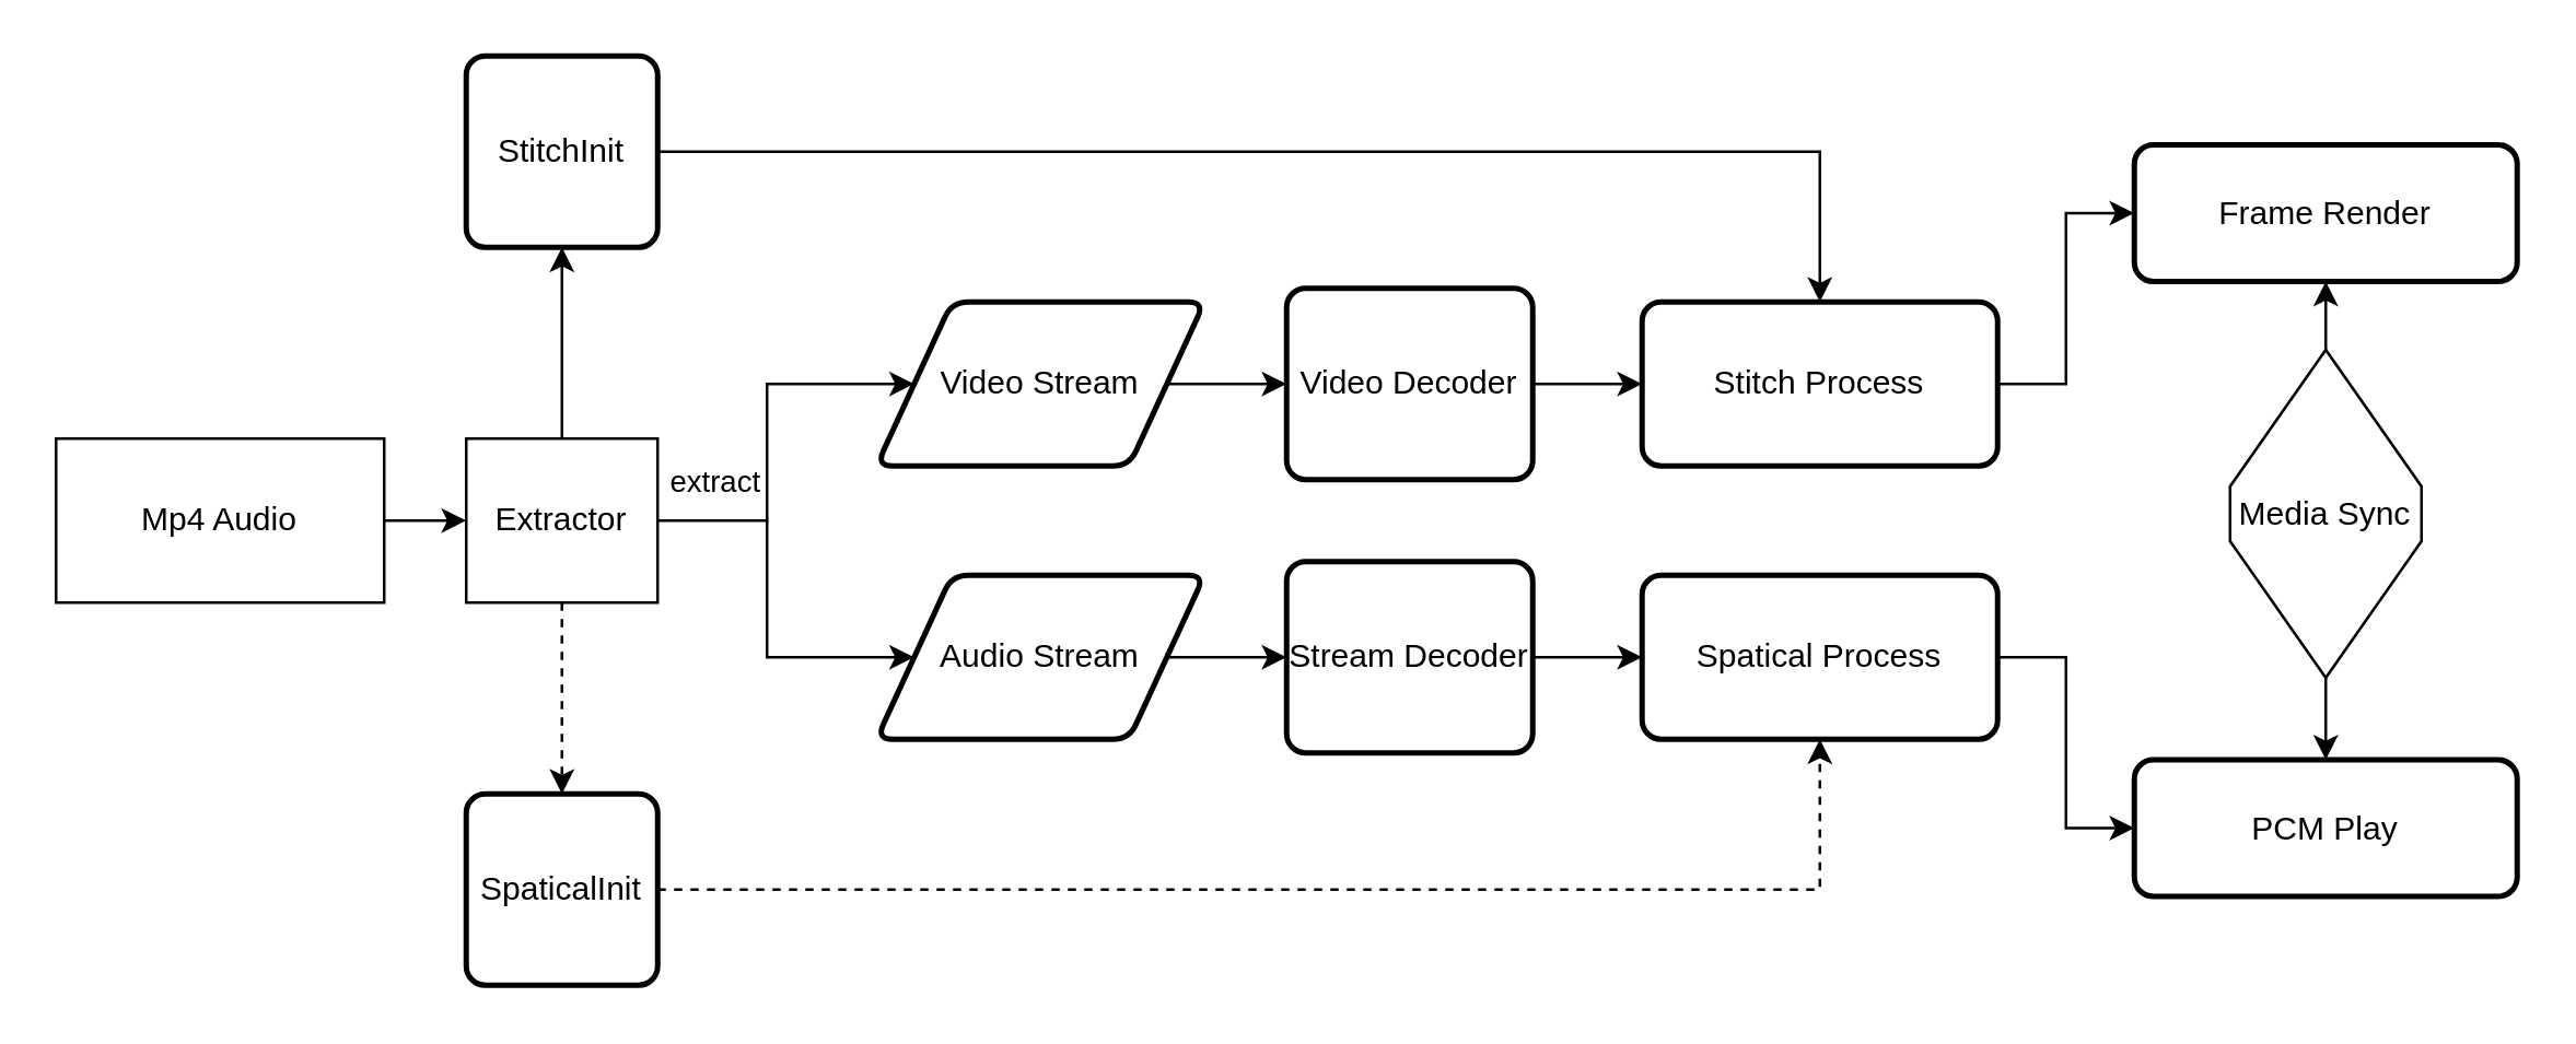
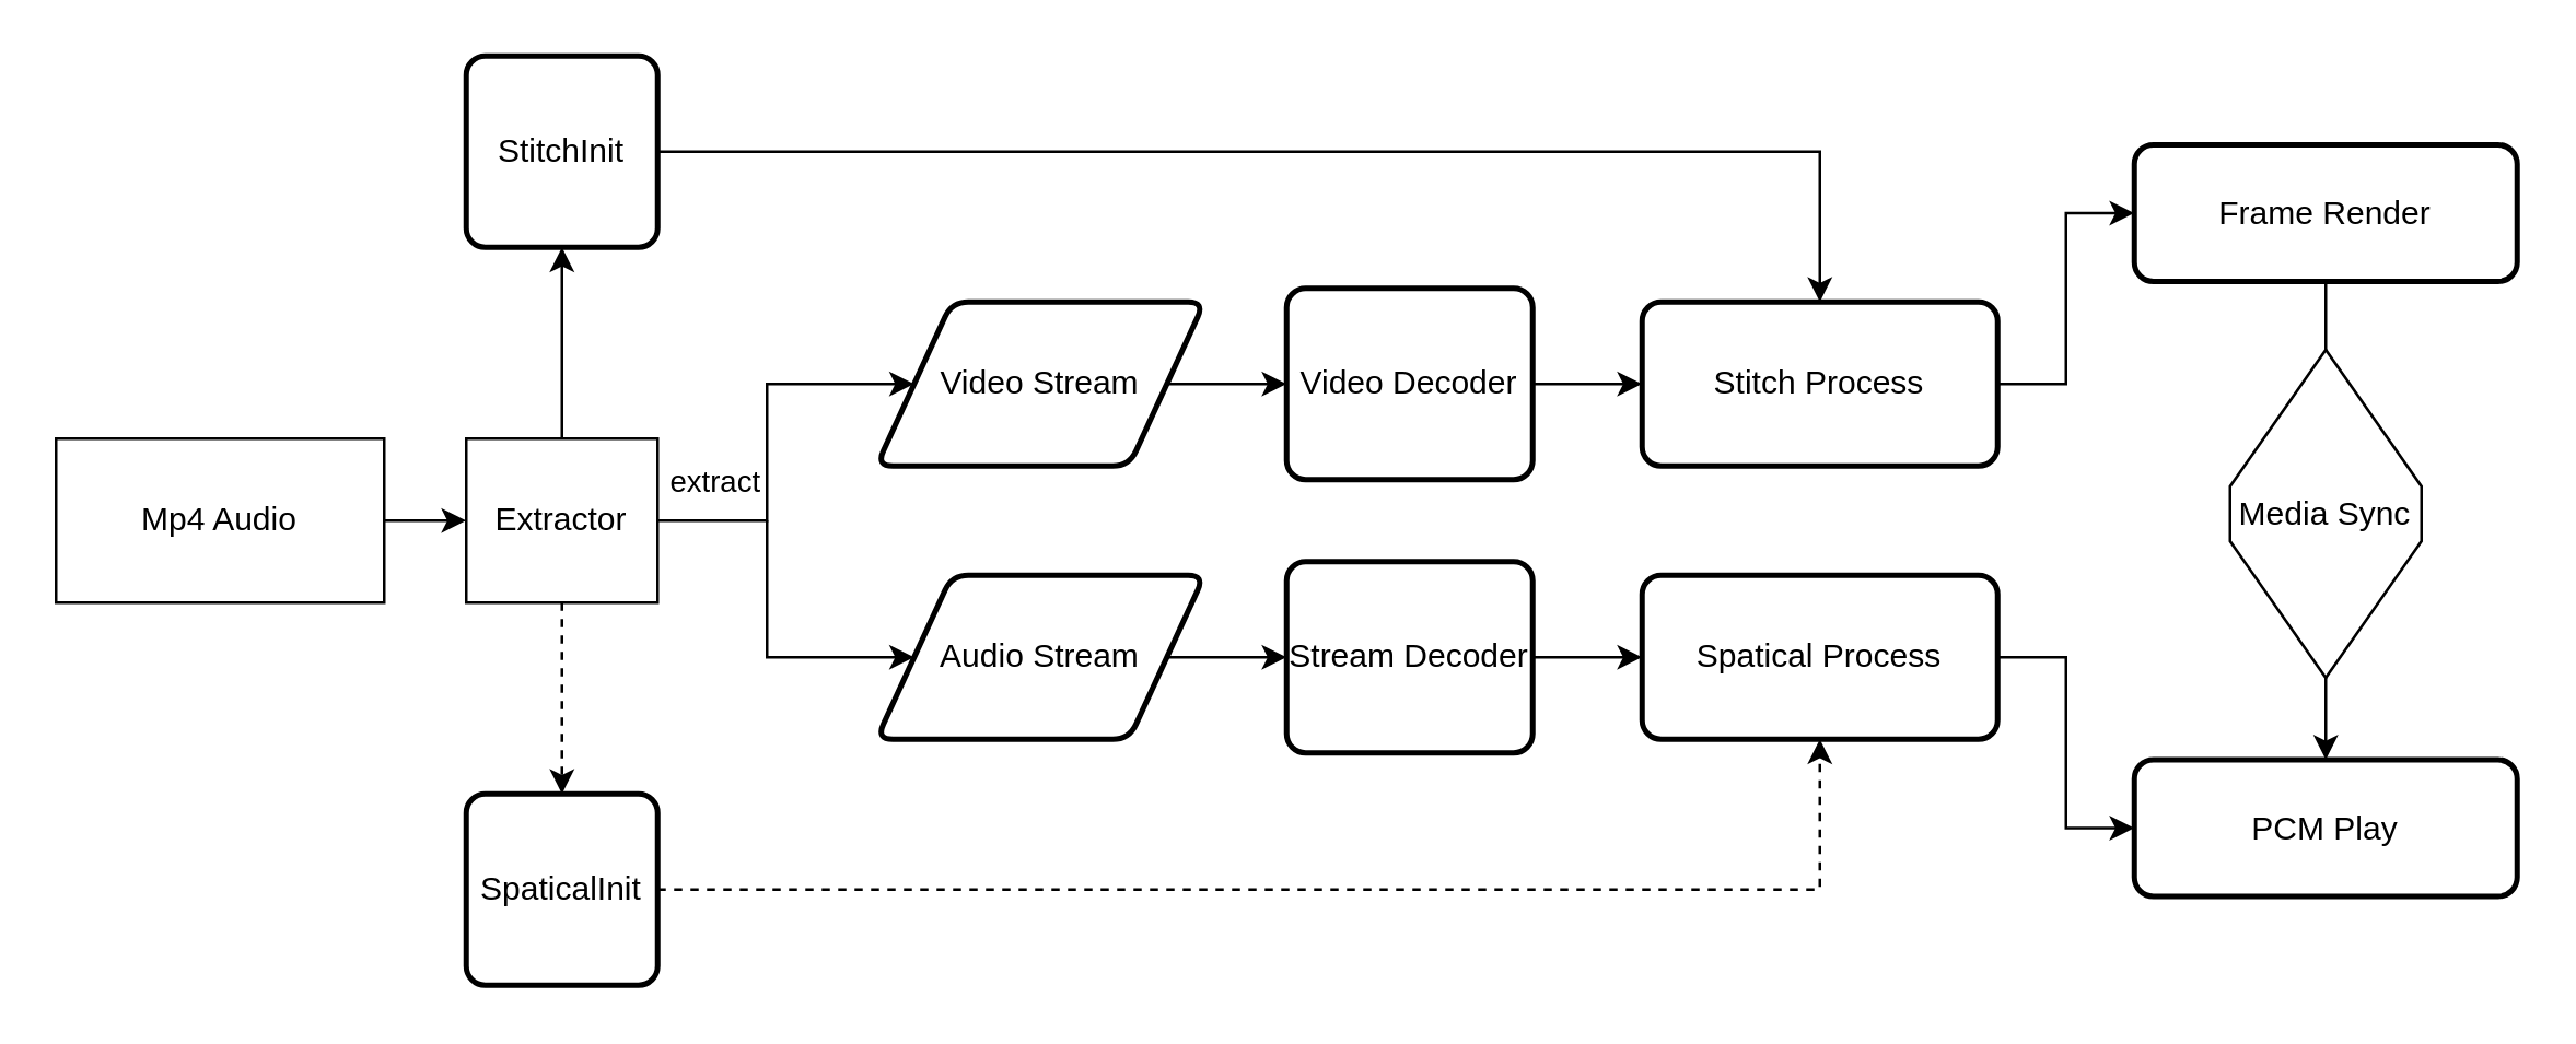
  <mxCell id="0" />
  <mxCell id="1" parent="0" />
  <mxCell id="2" value="Mp4 Audio" style="rounded=0;whiteSpace=wrap;html=1;" vertex="1" parent="1"><mxGeometry x="20" y="160" width="120" height="60" as="geometry" /></mxCell>
  <mxCell id="3" value="Video Stream" style="shape=parallelogram;html=1;strokeWidth=2;perimeter=parallelogramPerimeter;whiteSpace=wrap;rounded=1;arcSize=12;size=0.23;" vertex="1" parent="1"><mxGeometry x="320" y="110" width="120" height="60" as="geometry" /></mxCell>
  <mxCell id="4" value="Audio Stream" style="shape=parallelogram;html=1;strokeWidth=2;perimeter=parallelogramPerimeter;whiteSpace=wrap;rounded=1;arcSize=12;size=0.23;" vertex="1" parent="1"><mxGeometry x="320" y="210" width="120" height="60" as="geometry" /></mxCell>
  <mxCell id="5" value="" style="endArrow=classic;html=1;rounded=0;exitX=1;exitY=0.5;exitDx=0;exitDy=0;" edge="1" parent="1" source="2"><mxGeometry width="50" height="50" relative="1" as="geometry"><mxPoint x="240" y="280" as="sourcePoint" /><mxPoint x="170" y="190" as="targetPoint" /></mxGeometry></mxCell>
  <mxCell id="6" value="" style="endArrow=classic;html=1;rounded=0;exitX=1;exitY=0.5;exitDx=0;exitDy=0;entryX=0;entryY=0.5;entryDx=0;entryDy=0;" edge="1" parent="1" target="3"><mxGeometry width="50" height="50" relative="1" as="geometry"><mxPoint x="240" y="190" as="sourcePoint" /><mxPoint x="290" y="230" as="targetPoint" /><Array as="points"><mxPoint x="280" y="190" /><mxPoint x="280" y="140" /></Array></mxGeometry></mxCell>
  <mxCell id="7" value="extract" style="edgeLabel;html=1;align=center;verticalAlign=middle;resizable=0;points=[];" vertex="1" connectable="0" parent="6"><mxGeometry x="-0.611" y="-1" relative="1" as="geometry"><mxPoint x="-8" y="-16" as="offset" /></mxGeometry></mxCell>
  <mxCell id="8" value="" style="endArrow=classic;html=1;rounded=0;entryX=0;entryY=0.5;entryDx=0;entryDy=0;" edge="1" parent="1" target="4"><mxGeometry width="50" height="50" relative="1" as="geometry"><mxPoint x="280" y="190" as="sourcePoint" /><mxPoint x="290" y="230" as="targetPoint" /><Array as="points"><mxPoint x="280" y="240" /></Array></mxGeometry></mxCell>
  <mxCell id="9" value="" style="edgeStyle=orthogonalEdgeStyle;rounded=0;orthogonalLoop=1;jettySize=auto;html=1;" edge="1" parent="1" source="10" target="16"><mxGeometry relative="1" as="geometry" /></mxCell>
  <mxCell id="10" value="Video Decoder" style="rounded=1;whiteSpace=wrap;html=1;absoluteArcSize=1;arcSize=14;strokeWidth=2;" vertex="1" parent="1"><mxGeometry x="470" y="105" width="90" height="70" as="geometry" /></mxCell>
  <mxCell id="11" value="" style="edgeStyle=orthogonalEdgeStyle;rounded=0;orthogonalLoop=1;jettySize=auto;html=1;" edge="1" parent="1" source="12" target="18"><mxGeometry relative="1" as="geometry" /></mxCell>
  <mxCell id="12" value="Stream Decoder" style="rounded=1;whiteSpace=wrap;html=1;absoluteArcSize=1;arcSize=14;strokeWidth=2;" vertex="1" parent="1"><mxGeometry x="470" y="205" width="90" height="70" as="geometry" /></mxCell>
  <mxCell id="13" value="" style="endArrow=classic;html=1;rounded=0;exitX=1;exitY=0.5;exitDx=0;exitDy=0;entryX=0;entryY=0.5;entryDx=0;entryDy=0;" edge="1" parent="1" source="3" target="10"><mxGeometry width="50" height="50" relative="1" as="geometry"><mxPoint x="350" y="280" as="sourcePoint" /><mxPoint x="400" y="230" as="targetPoint" /></mxGeometry></mxCell>
  <mxCell id="14" value="" style="endArrow=classic;html=1;rounded=0;exitX=1;exitY=0.5;exitDx=0;exitDy=0;entryX=0;entryY=0.5;entryDx=0;entryDy=0;" edge="1" parent="1"><mxGeometry width="50" height="50" relative="1" as="geometry"><mxPoint x="426" y="240" as="sourcePoint" /><mxPoint x="470" y="240" as="targetPoint" /></mxGeometry></mxCell>
  <mxCell id="15" style="edgeStyle=orthogonalEdgeStyle;rounded=0;orthogonalLoop=1;jettySize=auto;html=1;entryX=0;entryY=0.5;entryDx=0;entryDy=0;" edge="1" parent="1" source="16" target="19"><mxGeometry relative="1" as="geometry" /></mxCell>
  <mxCell id="16" value="Stitch Process" style="rounded=1;whiteSpace=wrap;html=1;absoluteArcSize=1;arcSize=14;strokeWidth=2;" vertex="1" parent="1"><mxGeometry x="600" y="110" width="130" height="60" as="geometry" /></mxCell>
  <mxCell id="17" style="edgeStyle=orthogonalEdgeStyle;rounded=0;orthogonalLoop=1;jettySize=auto;html=1;entryX=0;entryY=0.5;entryDx=0;entryDy=0;" edge="1" parent="1" source="18" target="20"><mxGeometry relative="1" as="geometry" /></mxCell>
  <mxCell id="18" value="Spatical Process" style="rounded=1;whiteSpace=wrap;html=1;absoluteArcSize=1;arcSize=14;strokeWidth=2;" vertex="1" parent="1"><mxGeometry x="600" y="210" width="130" height="60" as="geometry" /></mxCell>
  <mxCell id="19" value="Frame Render" style="rounded=1;whiteSpace=wrap;html=1;absoluteArcSize=1;arcSize=14;strokeWidth=2;" vertex="1" parent="1"><mxGeometry x="780" y="52.5" width="140" height="50" as="geometry" /></mxCell>
  <mxCell id="20" value="PCM Play" style="rounded=1;whiteSpace=wrap;html=1;absoluteArcSize=1;arcSize=14;strokeWidth=2;" vertex="1" parent="1"><mxGeometry x="780" y="277.5" width="140" height="50" as="geometry" /></mxCell>
- <mxCell id="21" value="" style="edgeStyle=orthogonalEdgeStyle;rounded=0;orthogonalLoop=1;jettySize=auto;html=1;" edge="1" parent="1" source="23" target="19"><mxGeometry relative="1" as="geometry" /></mxCell>
+ <mxCell id="21" value="" style="edgeStyle=orthogonalEdgeStyle;rounded=0;orthogonalLoop=1;jettySize=auto;html=1;endArrow=none;" edge="1" parent="1" source="23" target="19"><mxGeometry relative="1" as="geometry" /></mxCell>
  <mxCell id="22" value="" style="edgeStyle=orthogonalEdgeStyle;rounded=0;orthogonalLoop=1;jettySize=auto;html=1;" edge="1" parent="1" source="23" target="20"><mxGeometry relative="1" as="geometry" /></mxCell>
  <mxCell id="23" value="Media Sync" style="shape=hexagon;perimeter=hexagonPerimeter2;whiteSpace=wrap;html=1;fixedSize=1;direction=south;size=50;" vertex="1" parent="1"><mxGeometry x="815" y="127.5" width="70" height="120" as="geometry" /></mxCell>
  <mxCell id="24" style="edgeStyle=orthogonalEdgeStyle;rounded=0;orthogonalLoop=1;jettySize=auto;html=1;entryX=0.5;entryY=0;entryDx=0;entryDy=0;" edge="1" parent="1" source="25" target="16"><mxGeometry relative="1" as="geometry" /></mxCell>
  <mxCell id="25" value="StitchInit" style="rounded=1;whiteSpace=wrap;html=1;absoluteArcSize=1;arcSize=14;strokeWidth=2;" vertex="1" parent="1"><mxGeometry x="170" y="20" width="70" height="70" as="geometry" /></mxCell>
  <mxCell id="26" value="" style="edgeStyle=orthogonalEdgeStyle;rounded=0;orthogonalLoop=1;jettySize=auto;html=1;" edge="1" parent="1" source="28" target="25"><mxGeometry relative="1" as="geometry" /></mxCell>
  <mxCell id="27" style="edgeStyle=orthogonalEdgeStyle;rounded=0;orthogonalLoop=1;jettySize=auto;html=1;entryX=0.5;entryY=0;entryDx=0;entryDy=0;dashed=1;" edge="1" parent="1" source="28" target="30"><mxGeometry relative="1" as="geometry" /></mxCell>
  <mxCell id="28" value="Extractor" style="rounded=0;whiteSpace=wrap;html=1;" vertex="1" parent="1"><mxGeometry x="170" y="160" width="70" height="60" as="geometry" /></mxCell>
  <mxCell id="29" style="edgeStyle=orthogonalEdgeStyle;rounded=0;orthogonalLoop=1;jettySize=auto;html=1;entryX=0.5;entryY=1;entryDx=0;entryDy=0;dashed=1;" edge="1" parent="1" source="30" target="18"><mxGeometry relative="1" as="geometry" /></mxCell>
  <mxCell id="30" value="SpaticalInit" style="rounded=1;whiteSpace=wrap;html=1;absoluteArcSize=1;arcSize=14;strokeWidth=2;" vertex="1" parent="1"><mxGeometry x="170" y="290" width="70" height="70" as="geometry" /></mxCell>
